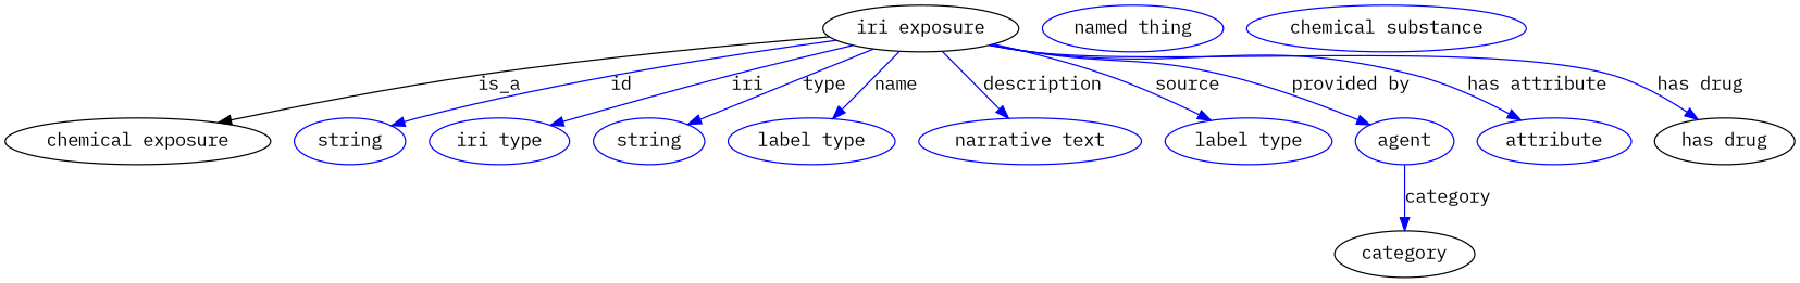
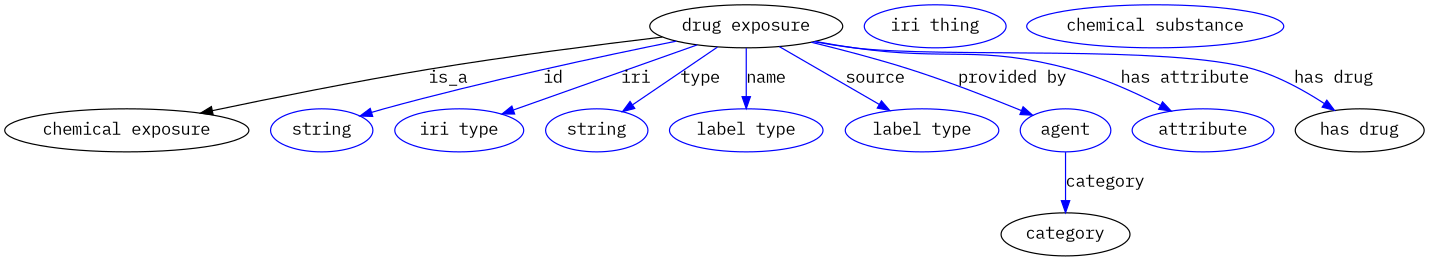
  digraph {
    fontname="IBM Plex Mono"
    node [fontname="IBM Plex Mono" color=blue]
    edge [fontname="IBM Plex Mono" color=blue style=solid]
-   n1 [height=0.5 label="iri exposure" width=1.6971 color=""]
+   n1 [height=0.5 label="drug exposure" width=1.6971 color=""]
    "chemical exposure" [height=0.5 width=2.1484 color=""]
    n3 [height=0.5 label=string width=0.84854]
    n4 [height=0.5 label="iri type" width=1.011]
    n5 [height=0.5 label=string width=0.84854]
    n6 [height=0.5 label="label type" width=1.2638]
-   n7 [height=0.5 label="narrative text" width=1.6068]
    n8 [height=0.5 label="label type" width=1.2638]
    n9 [height=0.5 label=agent width=0.83048]
    n10 [height=0.5 label=attribute width=1.1193]
    "has drug" [height=0.5 width=1.1374 color=""]
    category [height=0.5 width=1.1374 color=""]
-   n13 [height=0.5 label="named thing" width=1.5346]
+   n13 [height=0.5 label="iri thing" width=1.5346]
    n14 [height=0.5 label="chemical substance" width=2.2026]
    n1 -> "chemical exposure" [label=is_a color="" style=""]
    n1 -> n3 [label=id]
    n1 -> n4 [label=iri]
    n1 -> n5 [label=type]
    n1 -> n6 [label=name]
-   n1 -> n7 [label=description]
    n1 -> n8 [label=source]
    n1 -> n9 [label="provided by"]
    n1 -> n10 [label="has attribute"]
    n1 -> "has drug" [label="has drug"]
    n9 -> category [label=category]
  }
